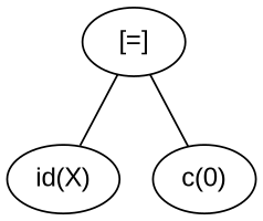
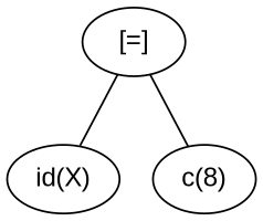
  graph {
    fontname="Liberation Sans"
    node [fontname="Liberation Sans"]
    edge [fontname="Liberation Sans"]
    n1 [label="[=]"]
    n2 [label="id(X)"]
-   n3 [label="c(0)"]
+   n3 [label="c(8)"]
    n1 -- n2
    n1 -- n3
  }
